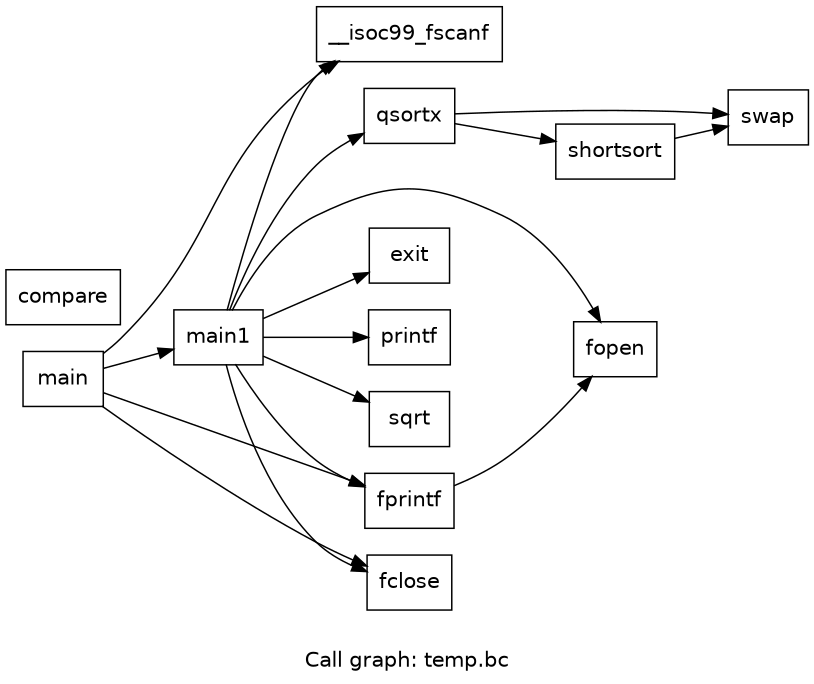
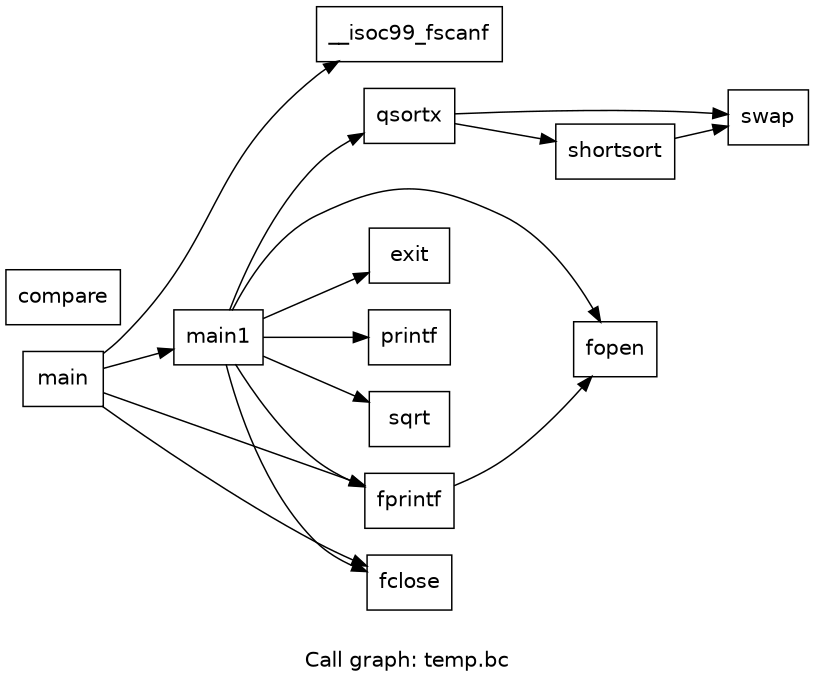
  digraph {
    fontname="DejaVu Sans"
    label="Call graph: temp.bc"
    rankdir=LR
    node [fontname="DejaVu Sans" shape=record]
    edge [fontname="DejaVu Sans"]
    n1 [label="{fopen}"]
    n2 [label="{main}"]
    n3 [label="{fprintf}"]
    n4 [label="{__isoc99_fscanf}"]
    n5 [label="{fclose}"]
    n6 [label="{main1}"]
    n7 [label="{qsortx}"]
    n8 [label="{exit}"]
    n9 [label="{printf}"]
    n10 [label="{sqrt}"]
    n11 [label="{shortsort}"]
    n12 [label="{swap}"]
    n13 [label="{compare}"]
    n2 -> n3
    n2 -> n4
    n2 -> n5
    n2 -> n6
    n3 -> n1
    n6 -> n1
    n6 -> n3
-   n6 -> n4
    n6 -> n5
    n6 -> n7
    n6 -> n8
    n6 -> n9
    n6 -> n10
    n7 -> n11
    n7 -> n12
    n11 -> n12
  }
